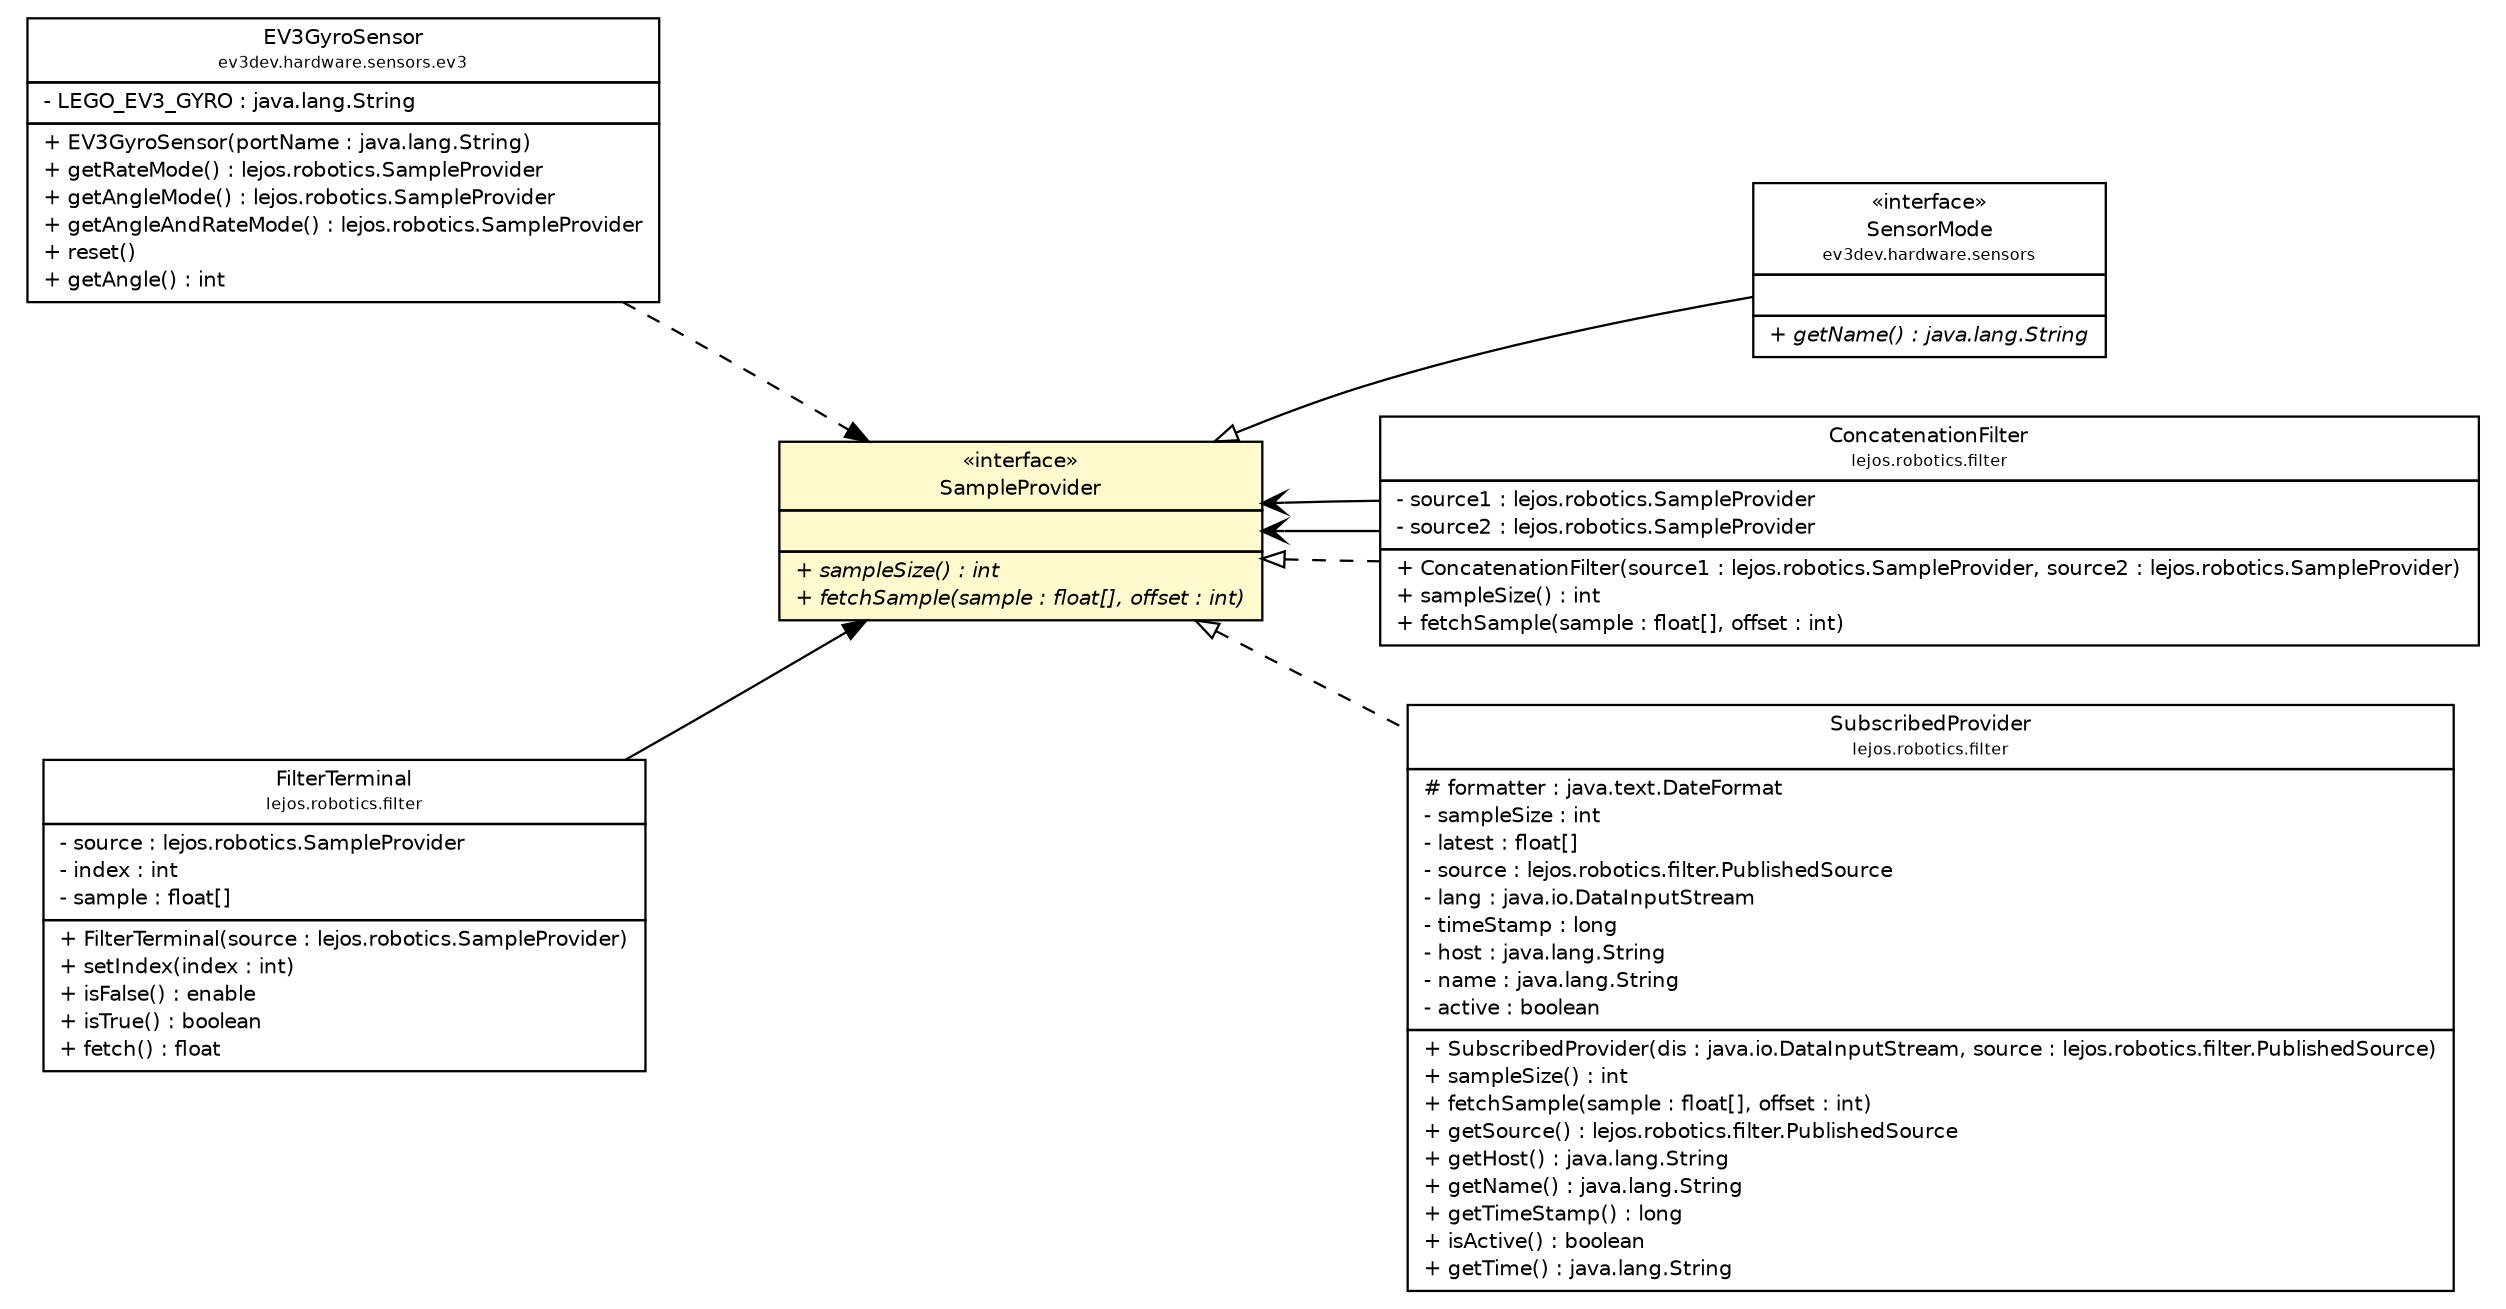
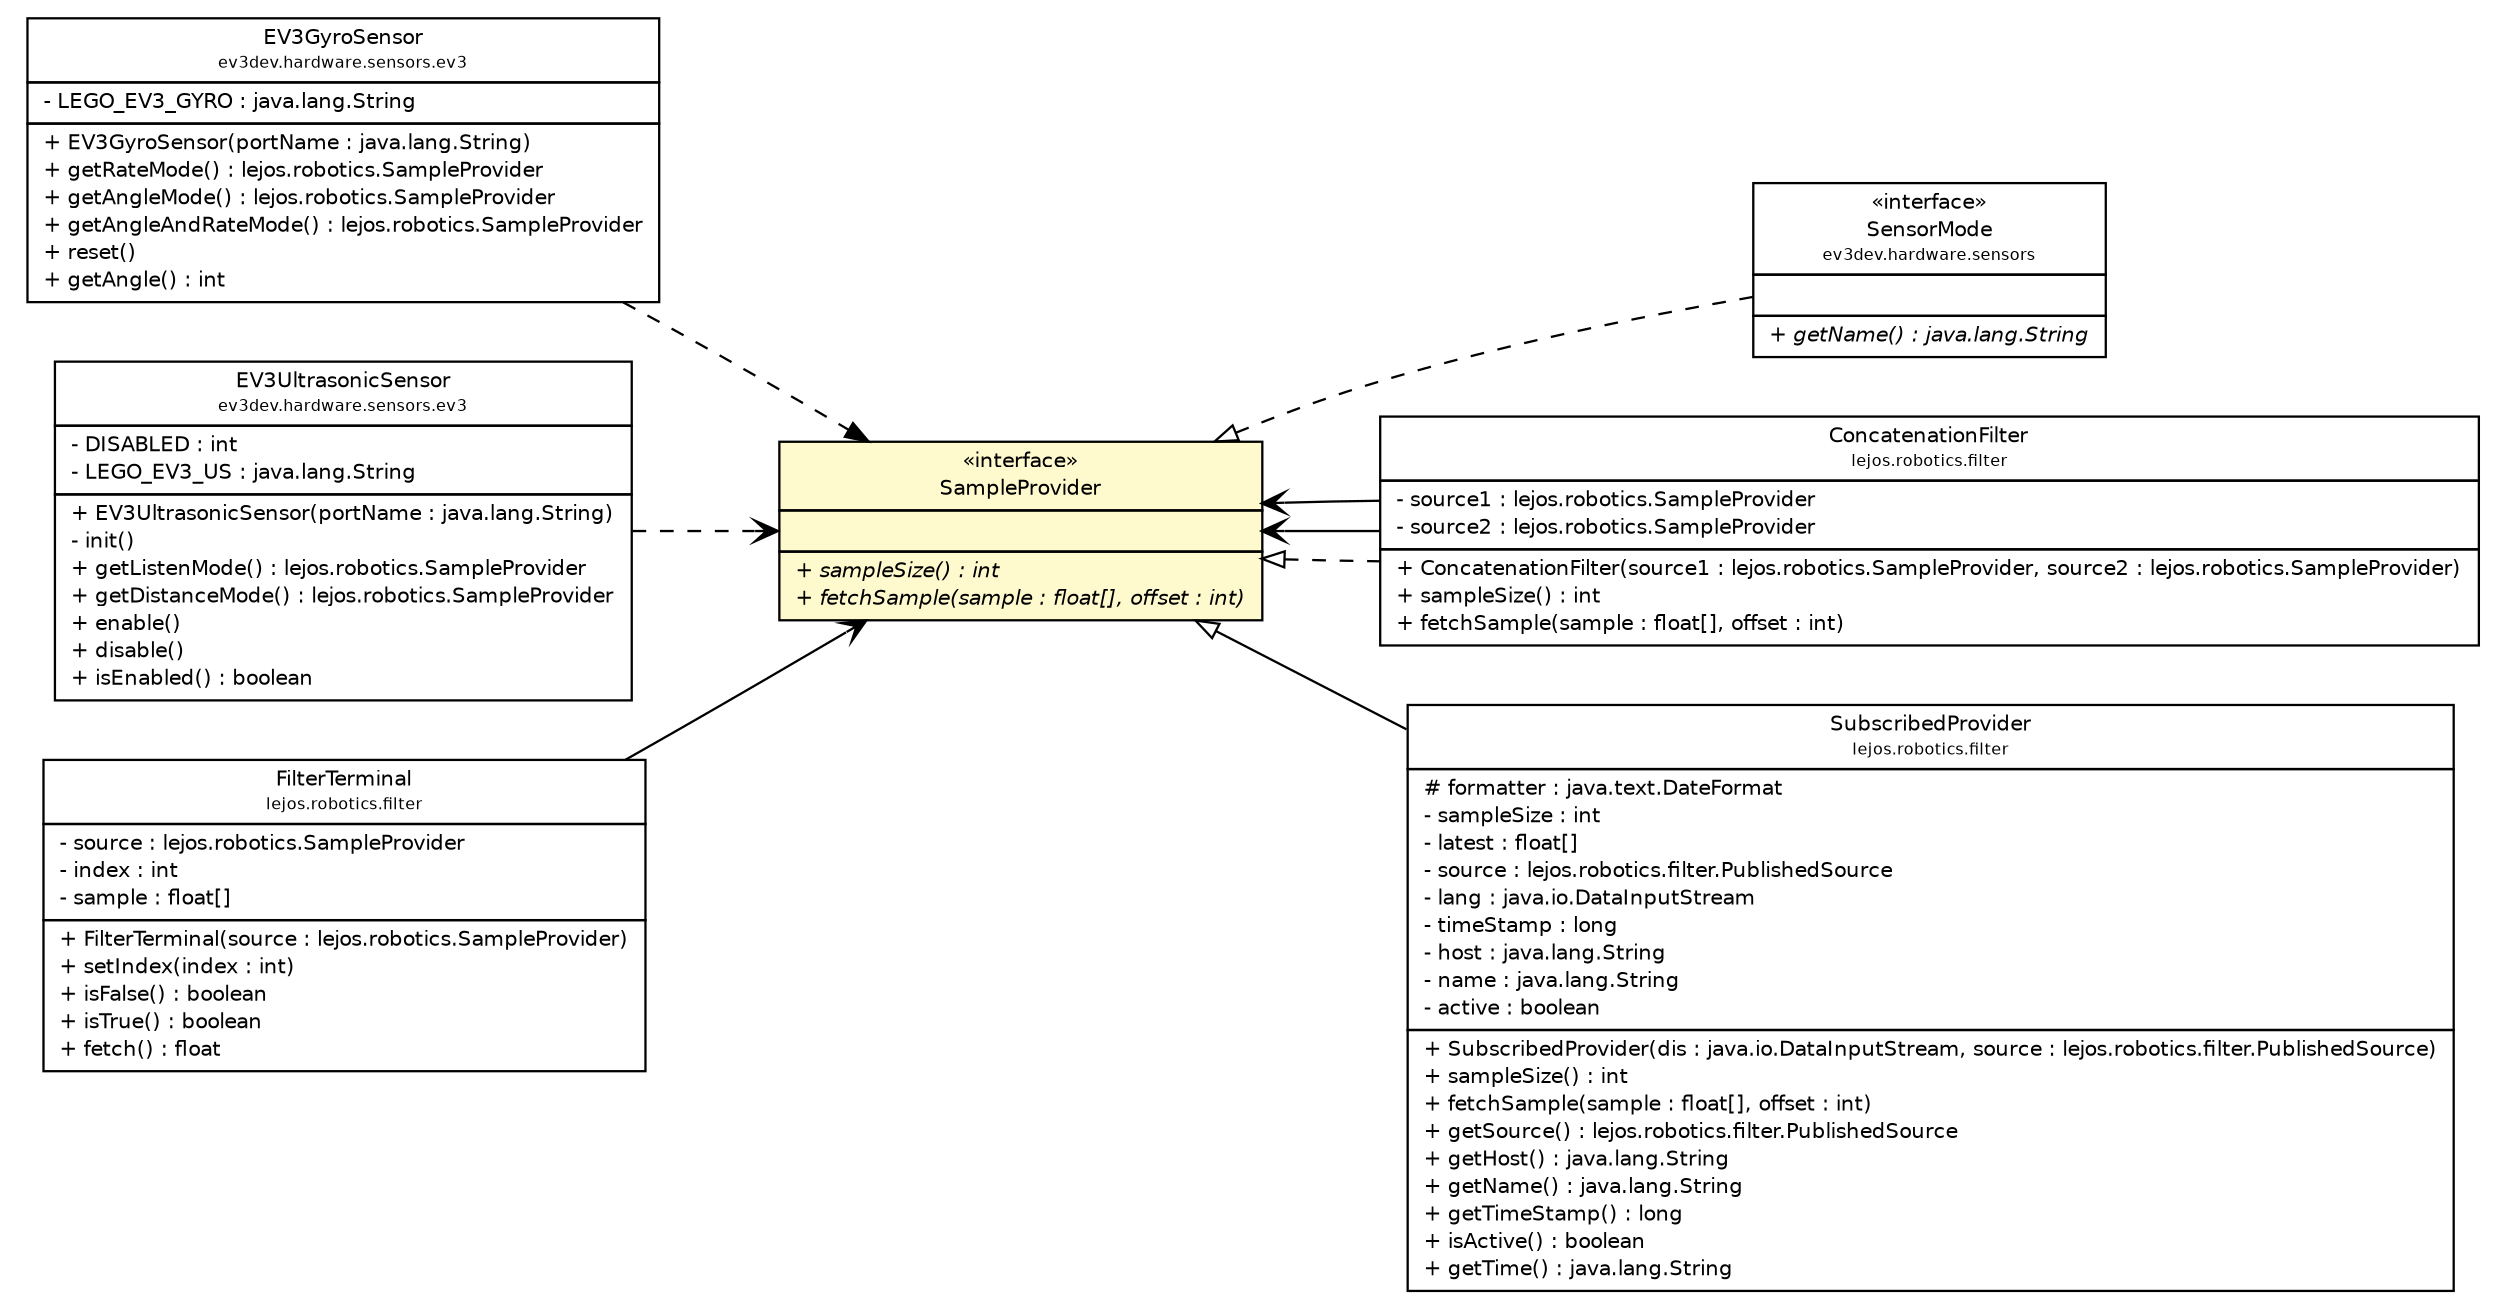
  digraph {
    fontname="DejaVu Sans"
    nodesep=0.25
    rankdir=LR
    ranksep=0.5
    node [fontcolor=black fontname="DejaVu Sans" fontsize=9.0 shape=plaintext]
    edge [arrowhead=open color=black fontcolor=black fontname="DejaVu Sans" fontsize=10.0 headport=p labelfontname=Helvetica labelfontsize=10 style=dashed tailport=p]
    n1 [label=<<table title="ev3dev.hardware.sensors.SensorMode" border="0" cellborder="1" cellspacing="0" cellpadding="2" port="p" href="../../ev3dev/hardware/sensors/SensorMode.html"> 		<tr><td><table border="0" cellspacing="0" cellpadding="1"> <tr><td align="center" balign="center"> &#171;interface&#187; </td></tr> <tr><td align="center" balign="center"> SensorMode </td></tr> <tr><td align="center" balign="center"><font point-size="7.0"> ev3dev.hardware.sensors </font></td></tr> 		</table></td></tr> 		<tr><td><table border="0" cellspacing="0" cellpadding="1"> <tr><td align="left" balign="left">  </td></tr> 		</table></td></tr> 		<tr><td><table border="0" cellspacing="0" cellpadding="1"> <tr><td align="left" balign="left"><font face="Helvetica-Oblique" point-size="9.0"> + getName() : java.lang.String </font></td></tr> 		</table></td></tr> 		</table>>]
    n2 [label=<<table title="ev3dev.hardware.sensors.ev3.EV3GyroSensor" border="0" cellborder="1" cellspacing="0" cellpadding="2" port="p" href="../../ev3dev/hardware/sensors/ev3/EV3GyroSensor.html"> 		<tr><td><table border="0" cellspacing="0" cellpadding="1"> <tr><td align="center" balign="center"> EV3GyroSensor </td></tr> <tr><td align="center" balign="center"><font point-size="7.0"> ev3dev.hardware.sensors.ev3 </font></td></tr> 		</table></td></tr> 		<tr><td><table border="0" cellspacing="0" cellpadding="1"> <tr><td align="left" balign="left"> - LEGO_EV3_GYRO : java.lang.String </td></tr> 		</table></td></tr> 		<tr><td><table border="0" cellspacing="0" cellpadding="1"> <tr><td align="left" balign="left"> + EV3GyroSensor(portName : java.lang.String) </td></tr> <tr><td align="left" balign="left"> + getRateMode() : lejos.robotics.SampleProvider </td></tr> <tr><td align="left" balign="left"> + getAngleMode() : lejos.robotics.SampleProvider </td></tr> <tr><td align="left" balign="left"> + getAngleAndRateMode() : lejos.robotics.SampleProvider </td></tr> <tr><td align="left" balign="left"> + reset() </td></tr> <tr><td align="left" balign="left"> + getAngle() : int </td></tr> 		</table></td></tr> 		</table>>]
    n3 [label=<<table title="lejos.robotics.SampleProvider" border="0" cellborder="1" cellspacing="0" cellpadding="2" port="p" bgcolor="lemonChiffon" href="./SampleProvider.html"> 		<tr><td><table border="0" cellspacing="0" cellpadding="1"> <tr><td align="center" balign="center"> &#171;interface&#187; </td></tr> <tr><td align="center" balign="center"> SampleProvider </td></tr> 		</table></td></tr> 		<tr><td><table border="0" cellspacing="0" cellpadding="1"> <tr><td align="left" balign="left">  </td></tr> 		</table></td></tr> 		<tr><td><table border="0" cellspacing="0" cellpadding="1"> <tr><td align="left" balign="left"><font face="Helvetica-Oblique" point-size="9.0"> + sampleSize() : int </font></td></tr> <tr><td align="left" balign="left"><font face="Helvetica-Oblique" point-size="9.0"> + fetchSample(sample : float[], offset : int) </font></td></tr> 		</table></td></tr> 		</table>>]
    n4 [label=<<table title="lejos.robotics.filter.ConcatenationFilter" border="0" cellborder="1" cellspacing="0" cellpadding="2" port="p" href="./filter/ConcatenationFilter.html"> 		<tr><td><table border="0" cellspacing="0" cellpadding="1"> <tr><td align="center" balign="center"> ConcatenationFilter </td></tr> <tr><td align="center" balign="center"><font point-size="7.0"> lejos.robotics.filter </font></td></tr> 		</table></td></tr> 		<tr><td><table border="0" cellspacing="0" cellpadding="1"> <tr><td align="left" balign="left"> - source1 : lejos.robotics.SampleProvider </td></tr> <tr><td align="left" balign="left"> - source2 : lejos.robotics.SampleProvider </td></tr> 		</table></td></tr> 		<tr><td><table border="0" cellspacing="0" cellpadding="1"> <tr><td align="left" balign="left"> + ConcatenationFilter(source1 : lejos.robotics.SampleProvider, source2 : lejos.robotics.SampleProvider) </td></tr> <tr><td align="left" balign="left"> + sampleSize() : int </td></tr> <tr><td align="left" balign="left"> + fetchSample(sample : float[], offset : int) </td></tr> 		</table></td></tr> 		</table>>]
    n5 [label=<<table title="lejos.robotics.filter.SubscribedProvider" border="0" cellborder="1" cellspacing="0" cellpadding="2" port="p" href="./filter/SubscribedProvider.html"> 		<tr><td><table border="0" cellspacing="0" cellpadding="1"> <tr><td align="center" balign="center"> SubscribedProvider </td></tr> <tr><td align="center" balign="center"><font point-size="7.0"> lejos.robotics.filter </font></td></tr> 		</table></td></tr> 		<tr><td><table border="0" cellspacing="0" cellpadding="1"> <tr><td align="left" balign="left"> # formatter : java.text.DateFormat </td></tr> <tr><td align="left" balign="left"> - sampleSize : int </td></tr> <tr><td align="left" balign="left"> - latest : float[] </td></tr> <tr><td align="left" balign="left"> - source : lejos.robotics.filter.PublishedSource </td></tr> <tr><td align="left" balign="left"> - lang : java.io.DataInputStream </td></tr> <tr><td align="left" balign="left"> - timeStamp : long </td></tr> <tr><td align="left" balign="left"> - host : java.lang.String </td></tr> <tr><td align="left" balign="left"> - name : java.lang.String </td></tr> <tr><td align="left" balign="left"> - active : boolean </td></tr> 		</table></td></tr> 		<tr><td><table border="0" cellspacing="0" cellpadding="1"> <tr><td align="left" balign="left"> + SubscribedProvider(dis : java.io.DataInputStream, source : lejos.robotics.filter.PublishedSource) </td></tr> <tr><td align="left" balign="left"> + sampleSize() : int </td></tr> <tr><td align="left" balign="left"> + fetchSample(sample : float[], offset : int) </td></tr> <tr><td align="left" balign="left"> + getSource() : lejos.robotics.filter.PublishedSource </td></tr> <tr><td align="left" balign="left"> + getHost() : java.lang.String </td></tr> <tr><td align="left" balign="left"> + getName() : java.lang.String </td></tr> <tr><td align="left" balign="left"> + getTimeStamp() : long </td></tr> <tr><td align="left" balign="left"> + isActive() : boolean </td></tr> <tr><td align="left" balign="left"> + getTime() : java.lang.String </td></tr> 		</table></td></tr> 		</table>>]
-   n7 [label=<<table title="lejos.robotics.filter.FilterTerminal" border="0" cellborder="1" cellspacing="0" cellpadding="2" port="p" href="./filter/FilterTerminal.html"> 		<tr><td><table border="0" cellspacing="0" cellpadding="1"> <tr><td align="center" balign="center"> FilterTerminal </td></tr> <tr><td align="center" balign="center"><font point-size="7.0"> lejos.robotics.filter </font></td></tr> 		</table></td></tr> 		<tr><td><table border="0" cellspacing="0" cellpadding="1"> <tr><td align="left" balign="left"> - source : lejos.robotics.SampleProvider </td></tr> <tr><td align="left" balign="left"> - index : int </td></tr> <tr><td align="left" balign="left"> - sample : float[] </td></tr> 		</table></td></tr> 		<tr><td><table border="0" cellspacing="0" cellpadding="1"> <tr><td align="left" balign="left"> + FilterTerminal(source : lejos.robotics.SampleProvider) </td></tr> <tr><td align="left" balign="left"> + setIndex(index : int) </td></tr> <tr><td align="left" balign="left"> + isFalse() : enable </td></tr> <tr><td align="left" balign="left"> + isTrue() : boolean </td></tr> <tr><td align="left" balign="left"> + fetch() : float </td></tr> 		</table></td></tr> 		</table>>]
+   n6 [label=<<table title="ev3dev.hardware.sensors.ev3.EV3UltrasonicSensor" border="0" cellborder="1" cellspacing="0" cellpadding="2" port="p" href="../../ev3dev/hardware/sensors/ev3/EV3UltrasonicSensor.html"> 		<tr><td><table border="0" cellspacing="0" cellpadding="1"> <tr><td align="center" balign="center"> EV3UltrasonicSensor </td></tr> <tr><td align="center" balign="center"><font point-size="7.0"> ev3dev.hardware.sensors.ev3 </font></td></tr> 		</table></td></tr> 		<tr><td><table border="0" cellspacing="0" cellpadding="1"> <tr><td align="left" balign="left"> - DISABLED : int </td></tr> <tr><td align="left" balign="left"> - LEGO_EV3_US : java.lang.String </td></tr> 		</table></td></tr> 		<tr><td><table border="0" cellspacing="0" cellpadding="1"> <tr><td align="left" balign="left"> + EV3UltrasonicSensor(portName : java.lang.String) </td></tr> <tr><td align="left" balign="left"> - init() </td></tr> <tr><td align="left" balign="left"> + getListenMode() : lejos.robotics.SampleProvider </td></tr> <tr><td align="left" balign="left"> + getDistanceMode() : lejos.robotics.SampleProvider </td></tr> <tr><td align="left" balign="left"> + enable() </td></tr> <tr><td align="left" balign="left"> + disable() </td></tr> <tr><td align="left" balign="left"> + isEnabled() : boolean </td></tr> 		</table></td></tr> 		</table>>]
+   n7 [label=<<table title="lejos.robotics.filter.FilterTerminal" border="0" cellborder="1" cellspacing="0" cellpadding="2" port="p" href="./filter/FilterTerminal.html"> 		<tr><td><table border="0" cellspacing="0" cellpadding="1"> <tr><td align="center" balign="center"> FilterTerminal </td></tr> <tr><td align="center" balign="center"><font point-size="7.0"> lejos.robotics.filter </font></td></tr> 		</table></td></tr> 		<tr><td><table border="0" cellspacing="0" cellpadding="1"> <tr><td align="left" balign="left"> - source : lejos.robotics.SampleProvider </td></tr> <tr><td align="left" balign="left"> - index : int </td></tr> <tr><td align="left" balign="left"> - sample : float[] </td></tr> 		</table></td></tr> 		<tr><td><table border="0" cellspacing="0" cellpadding="1"> <tr><td align="left" balign="left"> + FilterTerminal(source : lejos.robotics.SampleProvider) </td></tr> <tr><td align="left" balign="left"> + setIndex(index : int) </td></tr> <tr><td align="left" balign="left"> + isFalse() : boolean </td></tr> <tr><td align="left" balign="left"> + isTrue() : boolean </td></tr> <tr><td align="left" balign="left"> + fetch() : float </td></tr> 		</table></td></tr> 		</table>>]
    n2 -> n3 [arrowhead=normal]
-   n3 -> n1 [arrowtail=empty dir=back fontsize=10 style=solid arrowhead="" color="" fontcolor=""]
+   n3 -> n1 [arrowtail=empty dir=back fontsize=10 arrowhead="" color="" fontcolor=""]
    n3 -> n4 [arrowtail=empty dir=back fontsize=10 arrowhead="" color="" fontcolor=""]
-   n3 -> n5 [arrowtail=empty dir=back fontsize=10 arrowhead="" color="" fontcolor=""]
+   n3 -> n5 [arrowtail=empty dir=back fontsize=10 style=solid arrowhead="" color="" fontcolor=""]
    n4 -> n3 [style=""]
    n4 -> n3 [style=""]
-   n7 -> n3 [arrowhead=normal style=""]
+   n6 -> n3
+   n7 -> n3 [style=""]
  }
